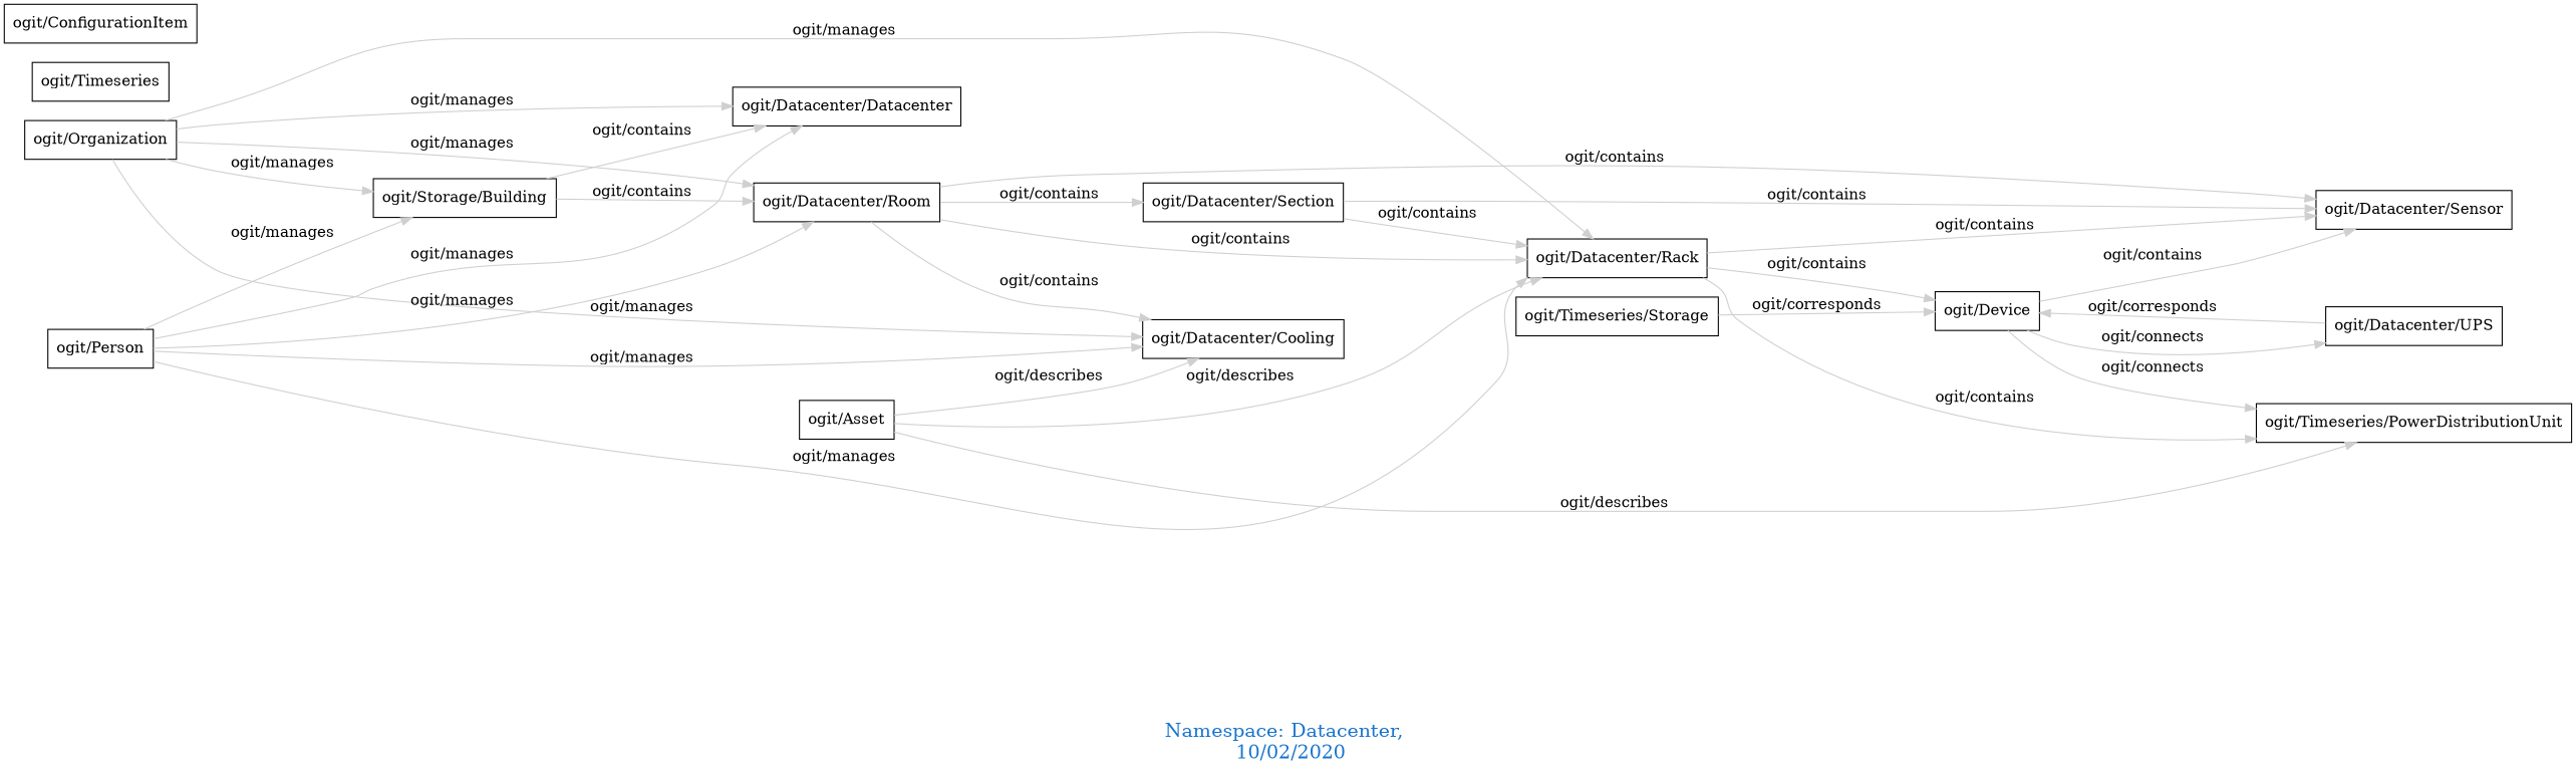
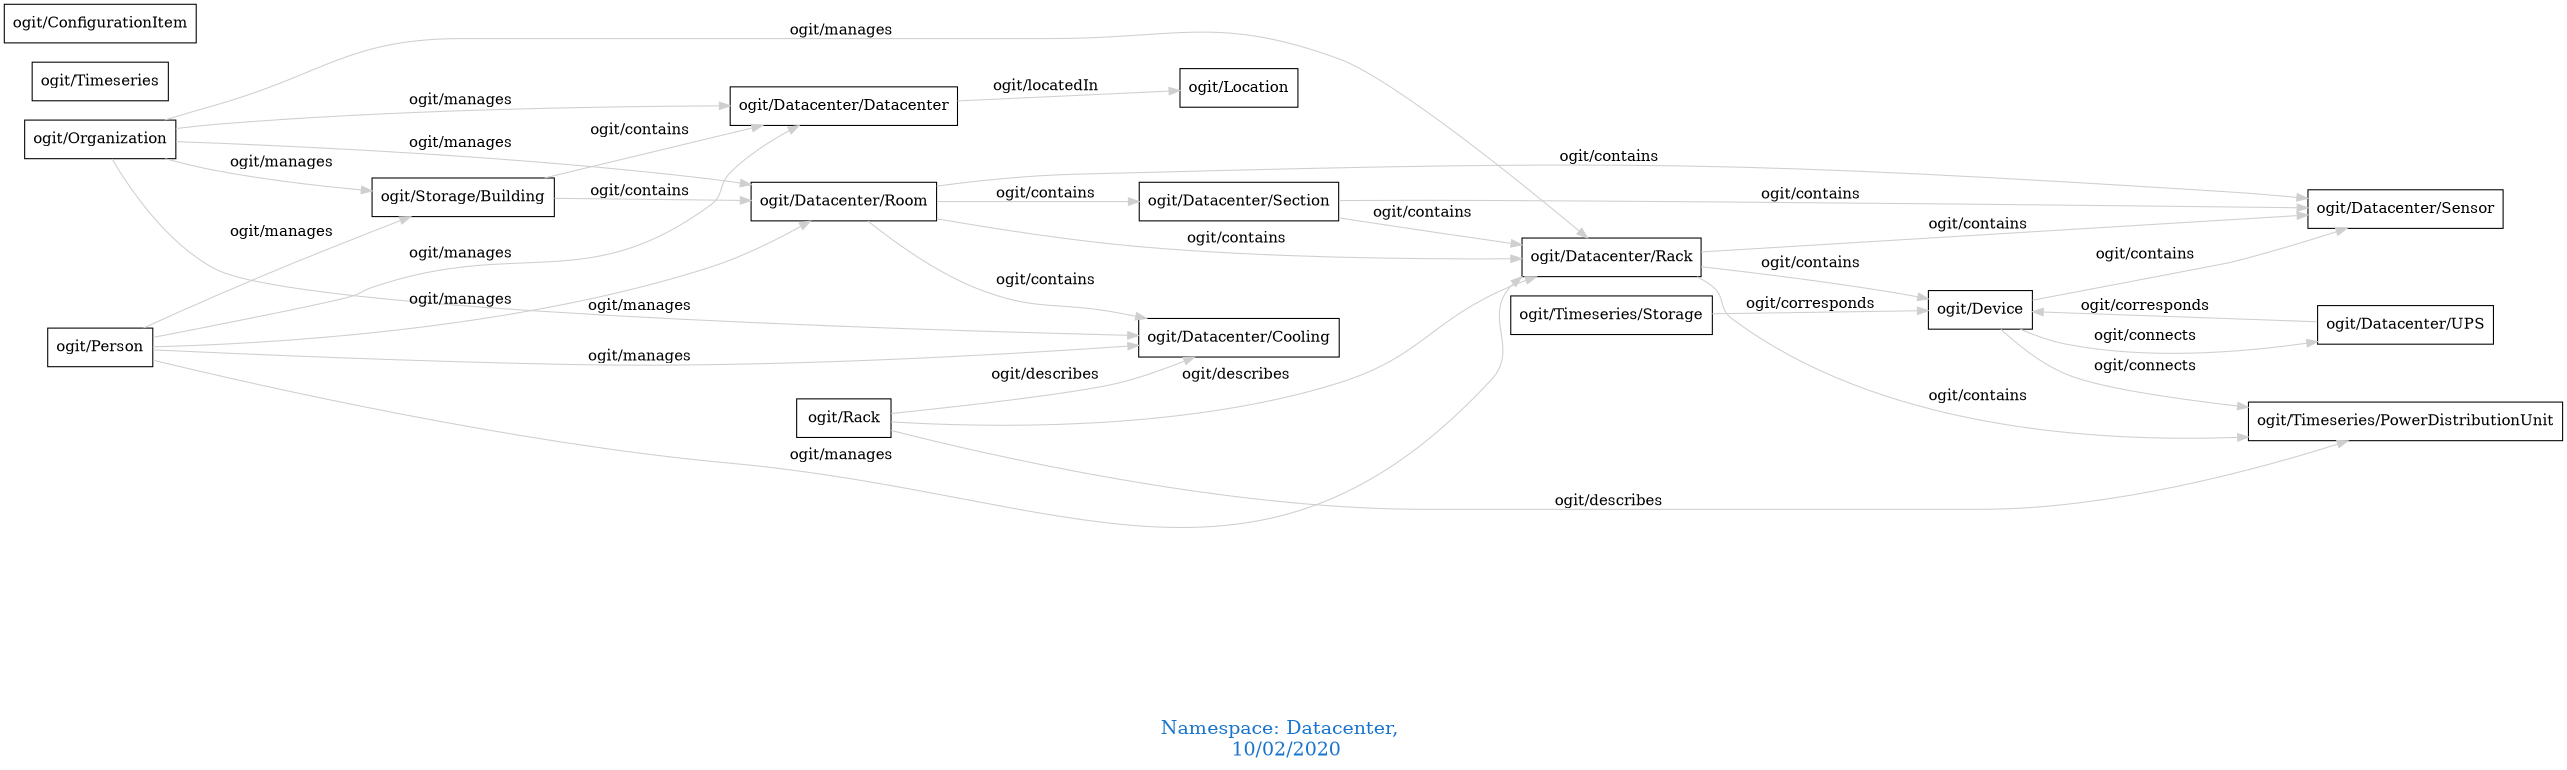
  digraph {
    fontcolor=dodgerblue3
    fontsize=18
    label="\n\n\nNamespace: Datacenter, \n 10/02/2020"
    rankdir=LR
    node [shape=polygon]
    edge [color=gray81]
    n1 [label="ogit/Storage/Building"]
    "ogit/Datacenter/Datacenter"
    "ogit/Datacenter/Room"
+   "ogit/Location"
    "ogit/Datacenter/Rack"
    "ogit/Datacenter/Sensor"
    "ogit/Datacenter/Cooling"
    "ogit/Datacenter/Section"
    n9 [label="ogit/Timeseries/PowerDistributionUnit"]
    "ogit/Device"
    "ogit/Datacenter/UPS"
    "ogit/Organization"
    "ogit/Person"
    "ogit/Timeseries"
-   "ogit/Asset"
+   "ogit/Asset" [label="ogit/Rack"]
    n16 [label="ogit/Timeseries/Storage"]
    "ogit/ConfigurationItem"
    n1 -> "ogit/Datacenter/Datacenter" [label="   ogit/contains    "]
    n1 -> "ogit/Datacenter/Room" [label="   ogit/contains    "]
+   "ogit/Datacenter/Datacenter" -> "ogit/Location" [label="   ogit/locatedIn    "]
    "ogit/Datacenter/Room" -> "ogit/Datacenter/Rack" [label="   ogit/contains    "]
    "ogit/Datacenter/Room" -> "ogit/Datacenter/Sensor" [label="   ogit/contains    "]
    "ogit/Datacenter/Room" -> "ogit/Datacenter/Cooling" [label="   ogit/contains    "]
    "ogit/Datacenter/Room" -> "ogit/Datacenter/Section" [label="   ogit/contains    "]
    "ogit/Datacenter/Rack" -> "ogit/Datacenter/Sensor" [label="   ogit/contains    "]
    "ogit/Datacenter/Rack" -> n9 [label="   ogit/contains    "]
    "ogit/Datacenter/Rack" -> "ogit/Device" [label="   ogit/contains    "]
    "ogit/Datacenter/Section" -> "ogit/Datacenter/Rack" [label="   ogit/contains    "]
    "ogit/Datacenter/Section" -> "ogit/Datacenter/Sensor" [label="   ogit/contains    "]
    "ogit/Device" -> "ogit/Datacenter/Sensor" [label="   ogit/contains    "]
    "ogit/Device" -> n9 [label="   ogit/connects    "]
    "ogit/Device" -> "ogit/Datacenter/UPS" [label="   ogit/connects    "]
    "ogit/Datacenter/UPS" -> "ogit/Device" [label="   ogit/corresponds    "]
    "ogit/Organization" -> n1 [label="   ogit/manages    "]
    "ogit/Organization" -> "ogit/Datacenter/Datacenter" [label="   ogit/manages    "]
    "ogit/Organization" -> "ogit/Datacenter/Room" [label="   ogit/manages    "]
    "ogit/Organization" -> "ogit/Datacenter/Rack" [label="   ogit/manages    "]
    "ogit/Organization" -> "ogit/Datacenter/Cooling" [label="   ogit/manages    "]
    "ogit/Person" -> n1 [label="   ogit/manages    "]
    "ogit/Person" -> "ogit/Datacenter/Datacenter" [label="   ogit/manages    "]
    "ogit/Person" -> "ogit/Datacenter/Room" [label="   ogit/manages    "]
    "ogit/Person" -> "ogit/Datacenter/Rack" [label="   ogit/manages    "]
    "ogit/Person" -> "ogit/Datacenter/Cooling" [label="   ogit/manages    "]
    "ogit/Asset" -> "ogit/Datacenter/Rack" [label="   ogit/describes    "]
    "ogit/Asset" -> "ogit/Datacenter/Cooling" [label="   ogit/describes    "]
    "ogit/Asset" -> n9 [label="   ogit/describes    "]
    n16 -> "ogit/Device" [label="   ogit/corresponds    "]
  }
